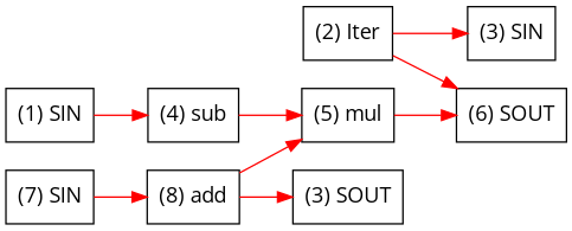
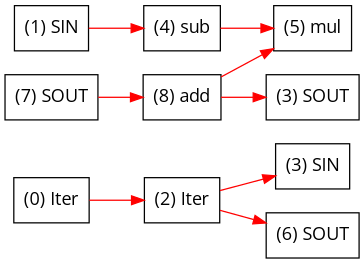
  digraph {
    fontname="Open Sans"
    rankdir=LR
    node [fontname="Open Sans" shape=record]
    edge [color=red fontname="Open Sans"]
+   n1 [label="(0) Iter"]
    n2 [label="(2) Iter"]
    n3 [label="(3) SIN"]
    n4 [label="(6) SOUT"]
    n5 [label="(1) SIN"]
    n6 [label="(4) sub"]
    n7 [label="(5) mul"]
    n8 [label="(8) add"]
    n9 [label="(3) SOUT"]
-   n10 [label="(7) SIN"]
+   n10 [label="(7) SOUT"]
+   n1 -> n2
    n2 -> n3
    n2 -> n4
    n5 -> n6
    n6 -> n7
-   n7 -> n4
    n8 -> n7
    n8 -> n9
    n10 -> n8
  }
